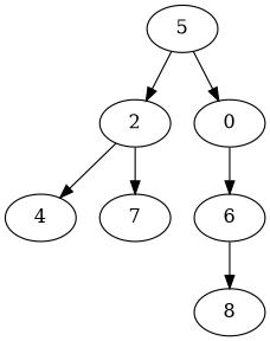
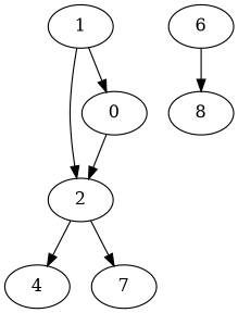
  digraph {
-   1 [alpha=36.09 label=5]
+   1 [alpha=36.09]
    2 [alpha=27.86]
    n3 [alpha=45.28 label=0]
    4 [alpha=42.39]
    7 [alpha=34.60]
    6 [alpha=23.62]
    8 [alpha=40.13]
    1 -> 2
    1 -> n3
    2 -> 4
    2 -> 7
-   n3 -> 6
+   n3 -> 2
    6 -> 8
  }
